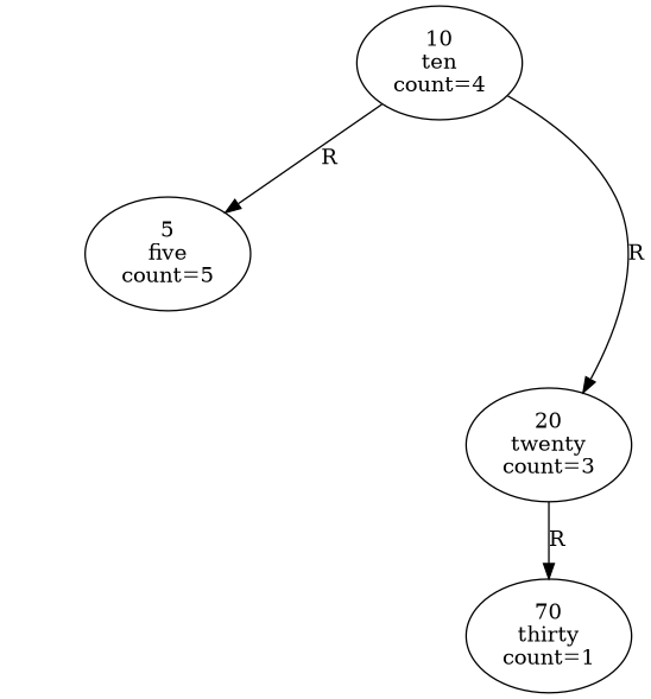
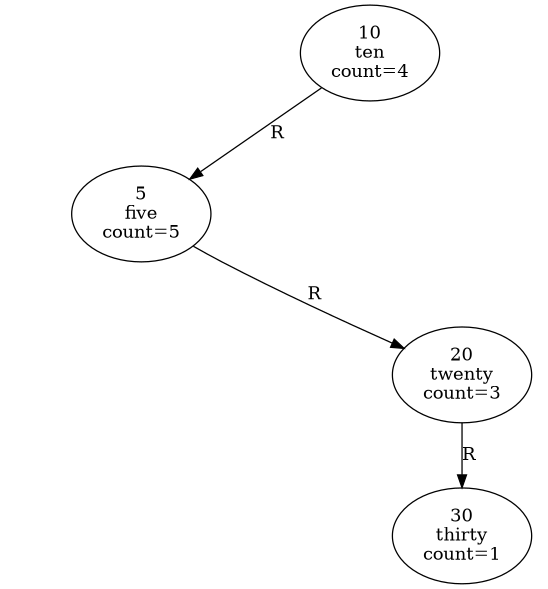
  digraph {
    edge [taildir=se]
    n1 [label="5\nfive\ncount=5"]
    node_1118140819_L [style=invis]
    n3 [label="10\nten\ncount=4"]
    node_1442407170_L [style=invis]
    n5 [label="20\ntwenty\ncount=3"]
-   n6 [label="70\nthirty\ncount=1"]
+   n6 [label="30\nthirty\ncount=1"]
    n1 -> node_1118140819_L [style=invis taildir=""]
    n3 -> n1 [label=R]
    n3 -> node_1442407170_L [style=invis taildir=""]
-   n3 -> n5 [label=R]
+   n1 -> n5 [label=R]
    n5 -> n6 [label=R]
  }
